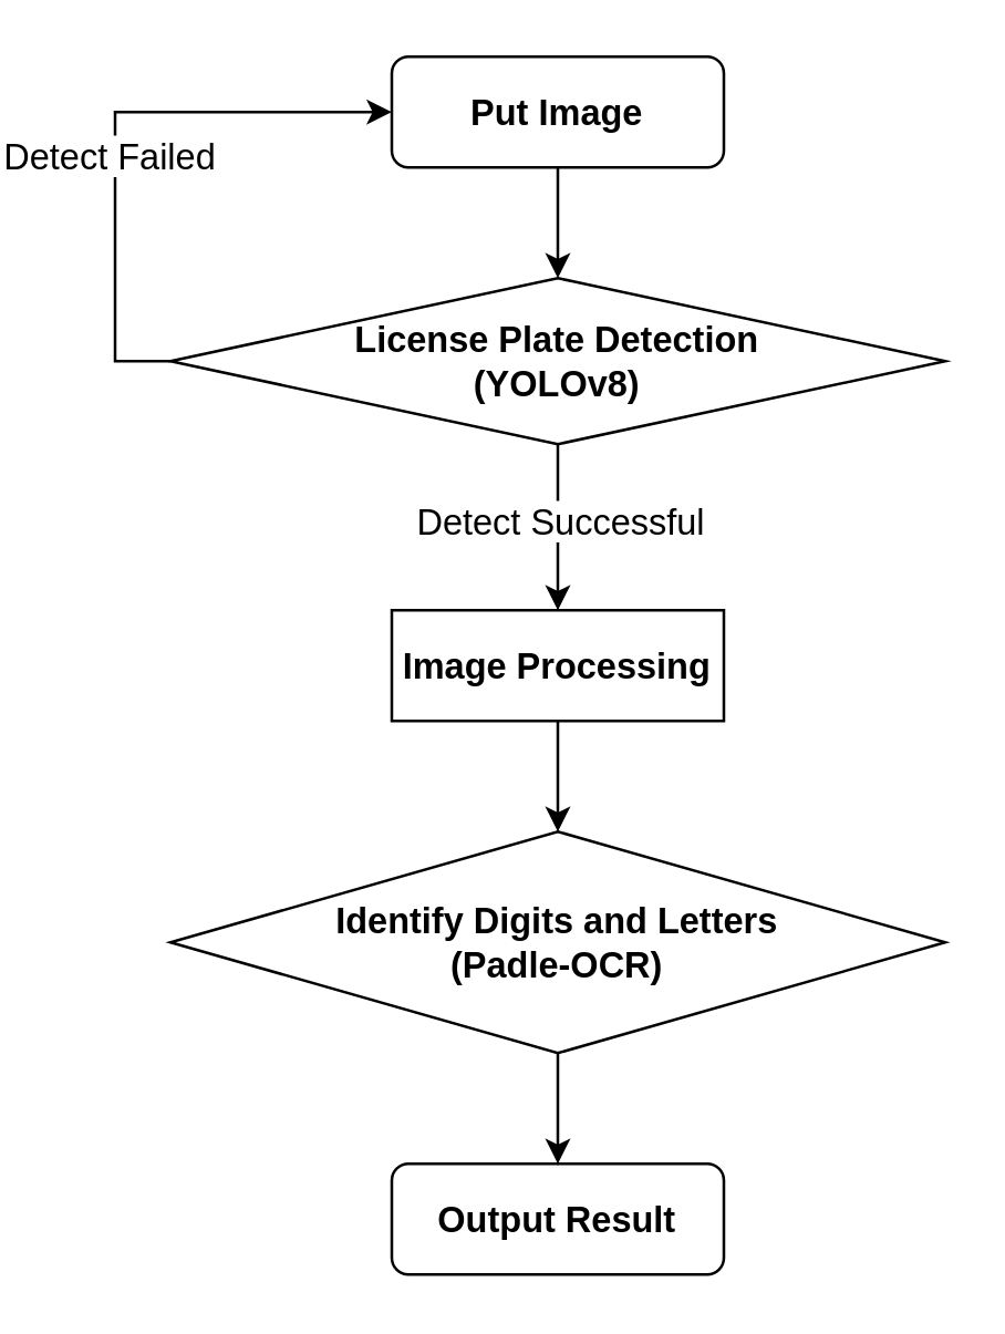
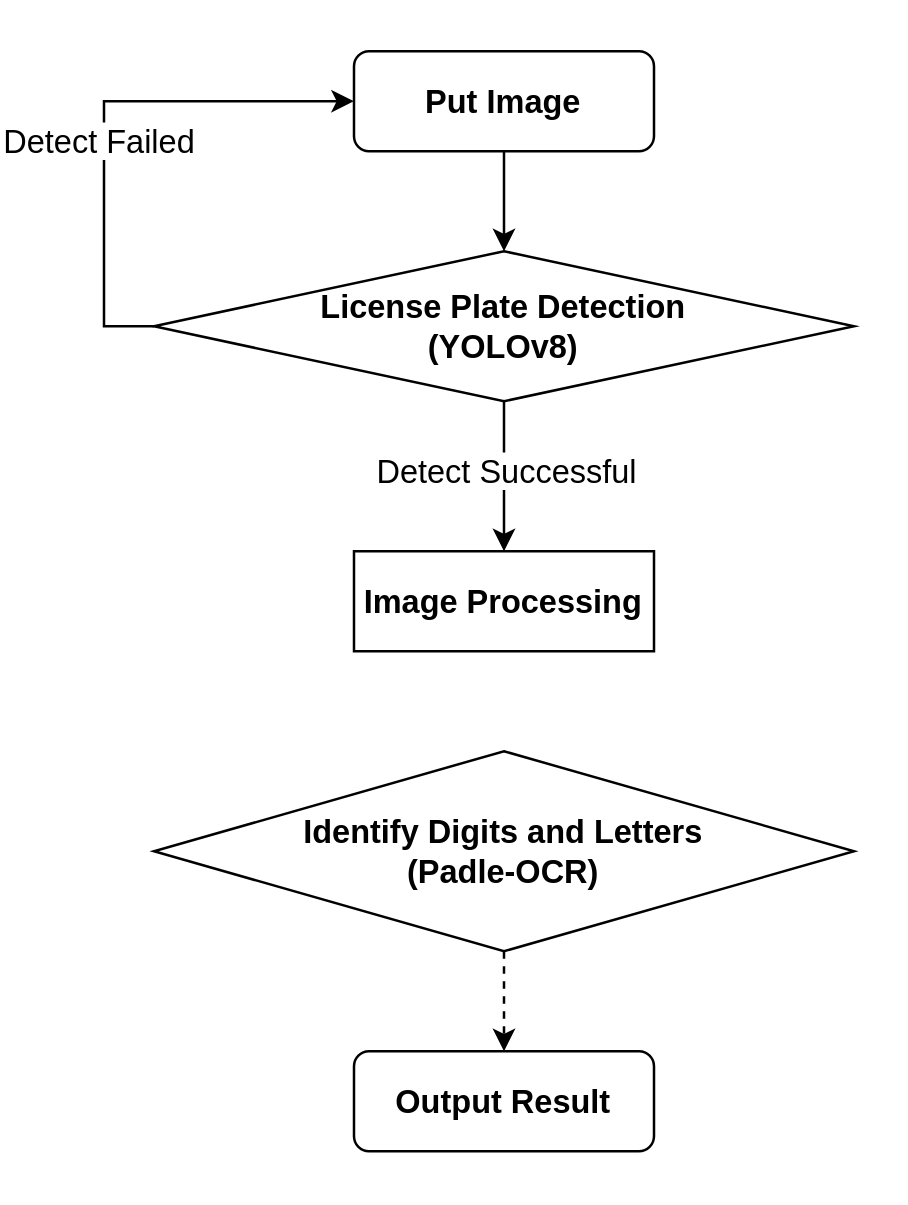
  <mxCell id="0" />
  <mxCell id="1" parent="0" />
  <mxCell id="2" style="edgeStyle=orthogonalEdgeStyle;rounded=0;orthogonalLoop=1;jettySize=auto;html=1;exitX=0.5;exitY=1;exitDx=0;exitDy=0;entryX=0.5;entryY=0;entryDx=0;entryDy=0;" edge="1" parent="1" source="3" target="8"><mxGeometry relative="1" as="geometry" /></mxCell>
  <mxCell id="3" value="&lt;font style=&quot;font-size: 13px;&quot;&gt;&lt;b&gt;Put Image&lt;/b&gt;&lt;/font&gt;" style="rounded=1;whiteSpace=wrap;html=1;" vertex="1" parent="1"><mxGeometry x="100" y="20" width="120" height="40" as="geometry" /></mxCell>
  <mxCell id="4" style="edgeStyle=orthogonalEdgeStyle;rounded=0;orthogonalLoop=1;jettySize=auto;html=1;exitX=0;exitY=0.5;exitDx=0;exitDy=0;entryX=0;entryY=0.5;entryDx=0;entryDy=0;" edge="1" parent="1" source="8" target="3"><mxGeometry relative="1" as="geometry" /></mxCell>
  <mxCell id="5" value="&lt;font style=&quot;font-size: 13px;&quot;&gt;Detect Failed&lt;/font&gt;" style="edgeLabel;html=1;align=center;verticalAlign=middle;resizable=0;points=[];" vertex="1" connectable="0" parent="4"><mxGeometry x="-0.098" y="3" relative="1" as="geometry"><mxPoint as="offset" /></mxGeometry></mxCell>
  <mxCell id="6" style="edgeStyle=orthogonalEdgeStyle;rounded=0;orthogonalLoop=1;jettySize=auto;html=1;exitX=0.5;exitY=1;exitDx=0;exitDy=0;entryX=0.5;entryY=0;entryDx=0;entryDy=0;" edge="1" parent="1" source="8" target="10"><mxGeometry relative="1" as="geometry" /></mxCell>
  <mxCell id="7" value="&lt;font style=&quot;font-size: 13px;&quot;&gt;Detect Successful&lt;/font&gt;" style="edgeLabel;html=1;align=center;verticalAlign=middle;resizable=0;points=[];" vertex="1" connectable="0" parent="6"><mxGeometry x="-0.107" relative="1" as="geometry"><mxPoint as="offset" /></mxGeometry></mxCell>
  <mxCell id="8" value="&lt;font style=&quot;font-size: 13px;&quot;&gt;&lt;b&gt;License Plate Detection&lt;/b&gt;&lt;/font&gt;&lt;div style=&quot;font-size: 13px;&quot;&gt;&lt;font style=&quot;font-size: 13px;&quot;&gt;&lt;b&gt;(YOLOv8)&lt;/b&gt;&lt;/font&gt;&lt;/div&gt;" style="rhombus;whiteSpace=wrap;html=1;" vertex="1" parent="1"><mxGeometry x="20" y="100" width="280" height="60" as="geometry" /></mxCell>
- <mxCell id="9" style="edgeStyle=orthogonalEdgeStyle;rounded=0;orthogonalLoop=1;jettySize=auto;html=1;exitX=0.5;exitY=1;exitDx=0;exitDy=0;entryX=0.5;entryY=0;entryDx=0;entryDy=0;" edge="1" parent="1" source="10" target="12"><mxGeometry relative="1" as="geometry" /></mxCell>
  <mxCell id="10" value="&lt;font style=&quot;font-size: 13px;&quot;&gt;&lt;b&gt;Image Processing&lt;/b&gt;&lt;/font&gt;" style="whiteSpace=wrap;html=1;rounded=0;" vertex="1" parent="1"><mxGeometry x="100" y="220" width="120" height="40" as="geometry" /></mxCell>
- <mxCell id="11" style="edgeStyle=orthogonalEdgeStyle;rounded=0;orthogonalLoop=1;jettySize=auto;html=1;exitX=0.5;exitY=1;exitDx=0;exitDy=0;entryX=0.5;entryY=0;entryDx=0;entryDy=0;" edge="1" parent="1" source="12" target="13"><mxGeometry relative="1" as="geometry" /></mxCell>
+ <mxCell id="11" style="edgeStyle=orthogonalEdgeStyle;rounded=0;orthogonalLoop=1;jettySize=auto;html=1;exitX=0.5;exitY=1;exitDx=0;exitDy=0;entryX=0.5;entryY=0;entryDx=0;entryDy=0;dashed=1;" edge="1" parent="1" source="12" target="13"><mxGeometry relative="1" as="geometry" /></mxCell>
  <mxCell id="12" value="&lt;b style=&quot;font-size: 13px;&quot;&gt;&lt;font style=&quot;font-size: 13px;&quot;&gt;Identify Digits and Letters&lt;/font&gt;&lt;/b&gt;&lt;div style=&quot;font-size: 13px;&quot;&gt;&lt;b&gt;&lt;font style=&quot;font-size: 13px;&quot;&gt;(Padle-OCR)&lt;/font&gt;&lt;/b&gt;&lt;/div&gt;" style="rhombus;whiteSpace=wrap;html=1;" vertex="1" parent="1"><mxGeometry x="20" y="300" width="280" height="80" as="geometry" /></mxCell>
  <mxCell id="13" value="&lt;font style=&quot;font-size: 13px;&quot;&gt;&lt;b&gt;Output Result&lt;/b&gt;&lt;/font&gt;" style="rounded=1;whiteSpace=wrap;html=1;" vertex="1" parent="1"><mxGeometry x="100" y="420" width="120" height="40" as="geometry" /></mxCell>
